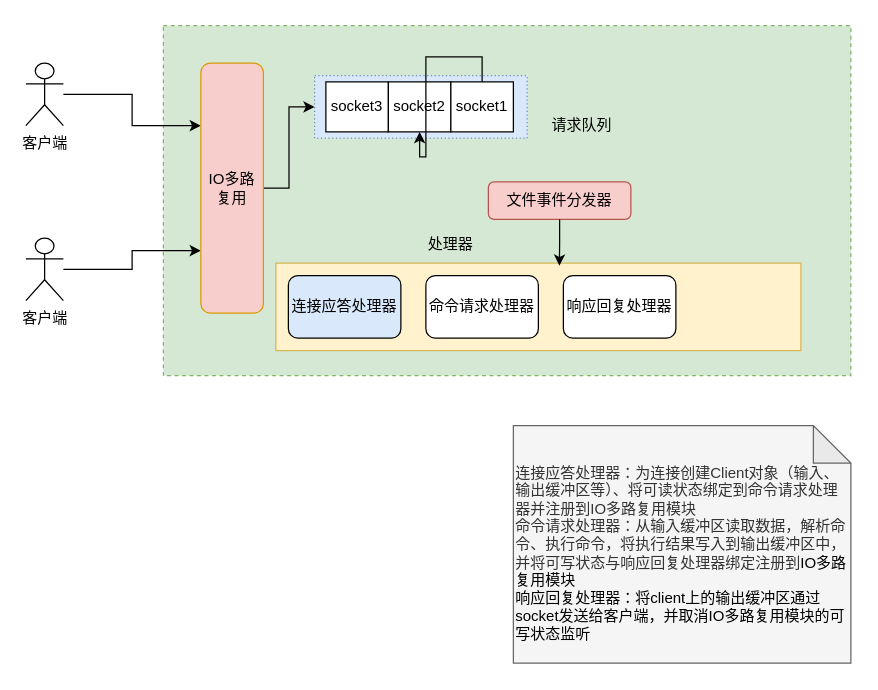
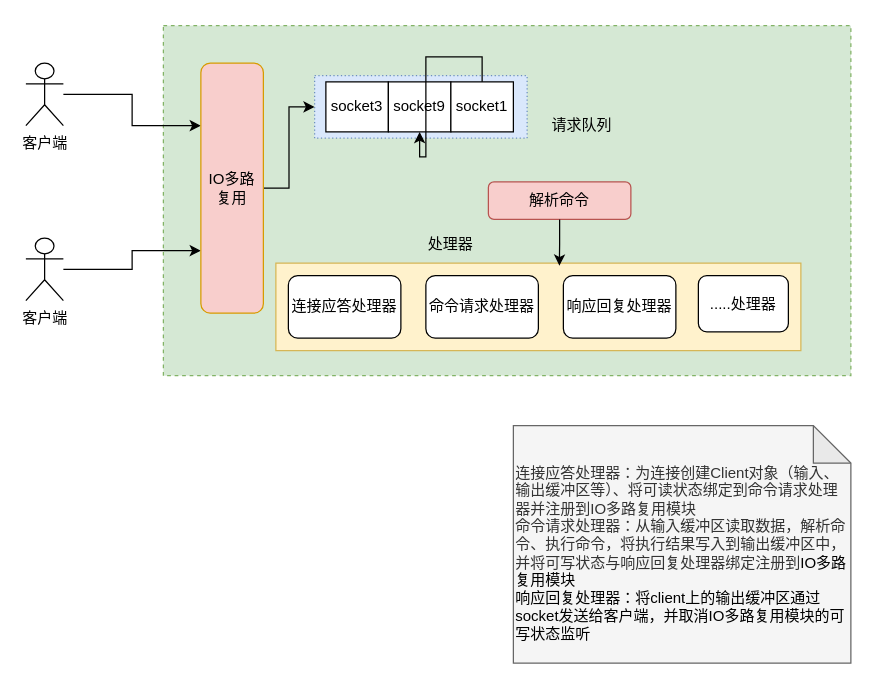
  <mxCell id="0" />
  <mxCell id="1" parent="0" />
  <mxCell id="2" value="" style="rounded=0;whiteSpace=wrap;html=1;dashed=1;fillColor=#d5e8d4;strokeColor=#82b366;" vertex="1" parent="1"><mxGeometry x="130" y="20" width="550" height="280" as="geometry" /></mxCell>
  <mxCell id="3" style="edgeStyle=orthogonalEdgeStyle;rounded=0;orthogonalLoop=1;jettySize=auto;html=1;entryX=0;entryY=0.25;entryDx=0;entryDy=0;" edge="1" parent="1" source="4" target="8"><mxGeometry relative="1" as="geometry" /></mxCell>
  <mxCell id="4" value="客户端" style="shape=umlActor;verticalLabelPosition=bottom;verticalAlign=top;html=1;outlineConnect=0;" vertex="1" parent="1"><mxGeometry x="20" y="50" width="30" height="50" as="geometry" /></mxCell>
  <mxCell id="5" style="edgeStyle=orthogonalEdgeStyle;rounded=0;orthogonalLoop=1;jettySize=auto;html=1;entryX=0;entryY=0.75;entryDx=0;entryDy=0;" edge="1" parent="1" source="6" target="8"><mxGeometry relative="1" as="geometry" /></mxCell>
  <mxCell id="6" value="客户端" style="shape=umlActor;verticalLabelPosition=bottom;verticalAlign=top;html=1;outlineConnect=0;" vertex="1" parent="1"><mxGeometry x="20" y="190" width="30" height="50" as="geometry" /></mxCell>
  <mxCell id="7" style="edgeStyle=orthogonalEdgeStyle;rounded=0;orthogonalLoop=1;jettySize=auto;html=1;entryX=0;entryY=0.5;entryDx=0;entryDy=0;" edge="1" parent="1" source="8" target="9"><mxGeometry relative="1" as="geometry" /></mxCell>
  <mxCell id="8" value="IO多路复用" style="rounded=1;whiteSpace=wrap;html=1;fillColor=#f8cecc;strokeColor=#d79b00;" vertex="1" parent="1"><mxGeometry x="160" y="50" width="50" height="200" as="geometry" /></mxCell>
  <mxCell id="9" value="" style="rounded=0;whiteSpace=wrap;html=1;dashed=1;dashPattern=1 2;fillColor=#dae8fc;strokeColor=#6c8ebf;" vertex="1" parent="1"><mxGeometry x="251" y="60" width="170" height="50" as="geometry" /></mxCell>
  <mxCell id="10" value="socket3" style="rounded=0;whiteSpace=wrap;html=1;" vertex="1" parent="1"><mxGeometry x="260" y="65" width="50" height="40" as="geometry" /></mxCell>
- <mxCell id="11" value="socket2" style="rounded=0;whiteSpace=wrap;html=1;" vertex="1" parent="1"><mxGeometry x="310" y="65" width="50" height="40" as="geometry" /></mxCell>
+ <mxCell id="11" value="socket9" style="rounded=0;whiteSpace=wrap;html=1;" vertex="1" parent="1"><mxGeometry x="310" y="65" width="50" height="40" as="geometry" /></mxCell>
  <mxCell id="12" style="edgeStyle=orthogonalEdgeStyle;rounded=0;orthogonalLoop=1;jettySize=auto;html=1;" edge="1" parent="1" source="13" target="11"><mxGeometry relative="1" as="geometry" /></mxCell>
  <mxCell id="13" value="socket1" style="rounded=0;whiteSpace=wrap;html=1;" vertex="1" parent="1"><mxGeometry x="360" y="65" width="50" height="40" as="geometry" /></mxCell>
  <mxCell id="14" value="请求队列" style="text;html=1;align=center;verticalAlign=middle;whiteSpace=wrap;rounded=0;" vertex="1" parent="1"><mxGeometry x="435" y="85" width="60" height="30" as="geometry" /></mxCell>
- <mxCell id="15" value="文件事件分发器" style="rounded=1;whiteSpace=wrap;html=1;fillColor=#f8cecc;strokeColor=#b85450;" vertex="1" parent="1"><mxGeometry x="390" y="145" width="114" height="30" as="geometry" /></mxCell>
+ <mxCell id="15" value="解析命令" style="rounded=1;whiteSpace=wrap;html=1;fillColor=#f8cecc;strokeColor=#b85450;" vertex="1" parent="1"><mxGeometry x="390" y="145" width="114" height="30" as="geometry" /></mxCell>
  <mxCell id="16" value="" style="rounded=0;whiteSpace=wrap;html=1;fillColor=#fff2cc;strokeColor=#d6b656;" vertex="1" parent="1"><mxGeometry x="220" y="210" width="420" height="70" as="geometry" /></mxCell>
- <mxCell id="17" value="连接应答处理器" style="rounded=1;whiteSpace=wrap;html=1;fillColor=#dae8fc;" vertex="1" parent="1"><mxGeometry x="230" y="220" width="90" height="50" as="geometry" /></mxCell>
+ <mxCell id="17" value="连接应答处理器" style="rounded=1;whiteSpace=wrap;html=1;" vertex="1" parent="1"><mxGeometry x="230" y="220" width="90" height="50" as="geometry" /></mxCell>
  <mxCell id="18" value="命令请求处理器" style="rounded=1;whiteSpace=wrap;html=1;" vertex="1" parent="1"><mxGeometry x="340" y="220" width="90" height="50" as="geometry" /></mxCell>
  <mxCell id="19" value="响应回复处理器" style="rounded=1;whiteSpace=wrap;html=1;" vertex="1" parent="1"><mxGeometry x="450" y="220" width="90" height="50" as="geometry" /></mxCell>
+ <mxCell id="20" value=".....处理器" style="rounded=1;whiteSpace=wrap;html=1;" vertex="1" parent="1"><mxGeometry x="558" y="220" width="72" height="45" as="geometry" /></mxCell>
  <mxCell id="21" style="edgeStyle=orthogonalEdgeStyle;rounded=0;orthogonalLoop=1;jettySize=auto;html=1;entryX=0.54;entryY=0.029;entryDx=0;entryDy=0;entryPerimeter=0;" edge="1" parent="1" source="15" target="16"><mxGeometry relative="1" as="geometry" /></mxCell>
  <mxCell id="22" value="处理器" style="text;html=1;align=center;verticalAlign=middle;whiteSpace=wrap;rounded=0;" vertex="1" parent="1"><mxGeometry x="330" y="180" width="60" height="30" as="geometry" /></mxCell>
  <mxCell id="23" value="&lt;div&gt;&lt;br&gt;&lt;/div&gt;连接应答处理器：为连接创建Client对象（输入、输出缓冲区等）、将可读状态绑定到命令请求处理器并注册到IO多路复用模块&lt;div&gt;命令请求处理器：从输入缓冲区读取数据，解析命令、执行命令，将执行结果写入到输出缓冲区中，并将可写状态与响应回复处理器绑定注册到&lt;span style=&quot;background-color: transparent; color: light-dark(rgb(0, 0, 0), rgb(255, 255, 255));&quot;&gt;IO多路复用模块&lt;/span&gt;&lt;/div&gt;&lt;div&gt;&lt;span style=&quot;background-color: transparent; color: light-dark(rgb(0, 0, 0), rgb(255, 255, 255));&quot;&gt;响应回复处理器：将client上的输出缓冲区通过socket发送给客户端，并取消&lt;/span&gt;&lt;span style=&quot;background-color: transparent; color: light-dark(rgb(0, 0, 0), rgb(255, 255, 255));&quot;&gt;IO多路复用模块的可写状态监听&lt;/span&gt;&lt;/div&gt;" style="shape=note;whiteSpace=wrap;html=1;backgroundOutline=1;darkOpacity=0.05;align=left;fillColor=#f5f5f5;fontColor=#333333;strokeColor=#666666;" vertex="1" parent="1"><mxGeometry x="410" y="340" width="270" height="190" as="geometry" /></mxCell>
